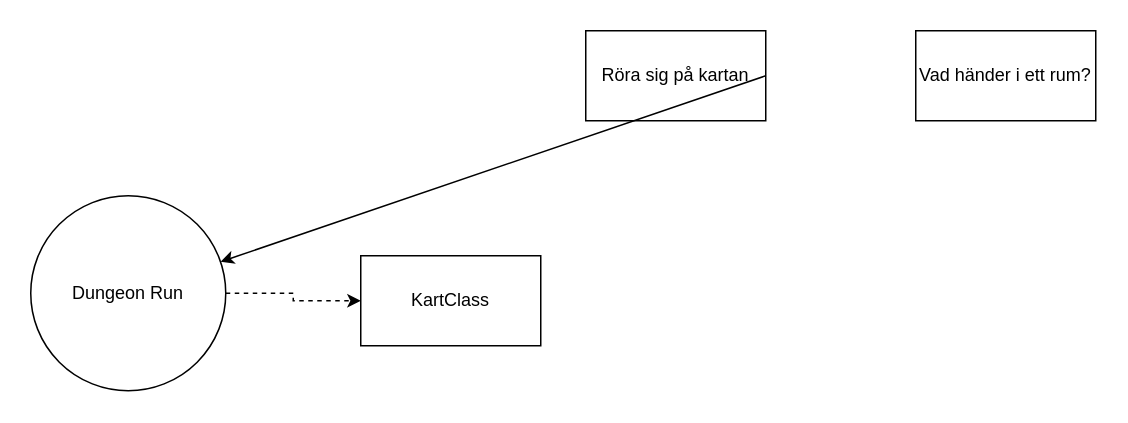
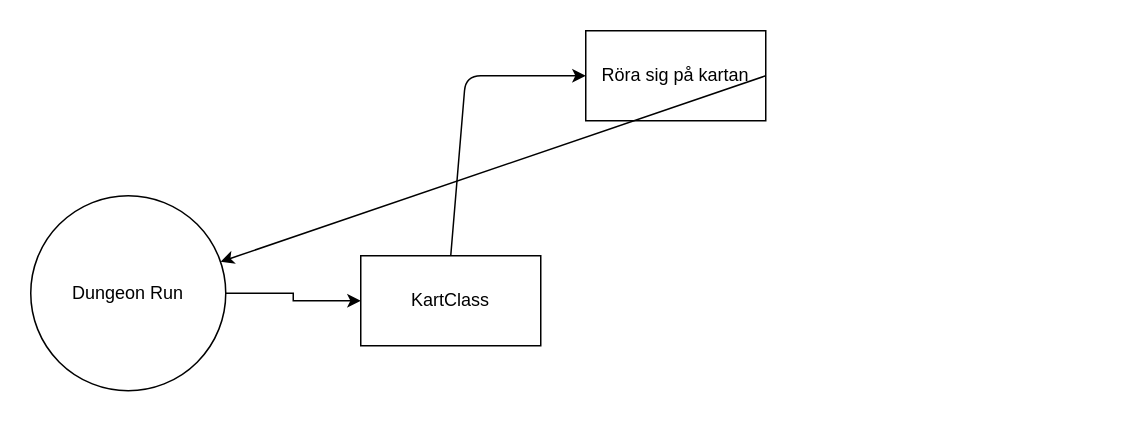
  <mxCell id="0" />
  <mxCell id="1" parent="0" />
- <mxCell id="2" style="edgeStyle=orthogonalEdgeStyle;rounded=0;orthogonalLoop=1;jettySize=auto;html=1;exitX=1;exitY=0.5;exitDx=0;exitDy=0;dashed=1;" parent="1" source="3" target="4" edge="1"><mxGeometry relative="1" as="geometry" /></mxCell>
+ <mxCell id="2" style="edgeStyle=orthogonalEdgeStyle;rounded=0;orthogonalLoop=1;jettySize=auto;html=1;exitX=1;exitY=0.5;exitDx=0;exitDy=0;" parent="1" source="3" target="4" edge="1"><mxGeometry relative="1" as="geometry" /></mxCell>
  <mxCell id="3" value="Dungeon Run" style="ellipse;whiteSpace=wrap;html=1;aspect=fixed;" parent="1" vertex="1"><mxGeometry x="20" y="130" width="130" height="130" as="geometry" /></mxCell>
  <mxCell id="4" value="KartClass" style="rounded=0;whiteSpace=wrap;html=1;" parent="1" vertex="1"><mxGeometry x="240" y="170" width="120" height="60" as="geometry" /></mxCell>
  <mxCell id="5" value="Röra sig på kartan" style="rounded=0;whiteSpace=wrap;html=1;" parent="1" vertex="1"><mxGeometry x="390" y="20" width="120" height="60" as="geometry" /></mxCell>
- <mxCell id="7" value="Vad händer i ett rum?" style="rounded=0;whiteSpace=wrap;html=1;" parent="1" vertex="1"><mxGeometry x="610" y="20" width="120" height="60" as="geometry" /></mxCell>
+ <mxCell id="6" value="" style="endArrow=classic;html=1;exitX=0.5;exitY=0;exitDx=0;exitDy=0;entryX=0;entryY=0.5;entryDx=0;entryDy=0;" parent="1" source="4" target="5" edge="1"><mxGeometry width="50" height="50" relative="1" as="geometry"><mxPoint x="130" y="300" as="sourcePoint" /><mxPoint x="300" y="280" as="targetPoint" /><Array as="points"><mxPoint x="310" y="50" /></Array></mxGeometry></mxCell>
  <mxCell id="8" value="" style="endArrow=classic;html=1;exitX=1;exitY=0.5;exitDx=0;exitDy=0;" parent="1" source="5" target="3" edge="1"><mxGeometry width="50" height="50" relative="1" as="geometry"><mxPoint x="510" y="70" as="sourcePoint" /><mxPoint x="560" y="20" as="targetPoint" /></mxGeometry></mxCell>
